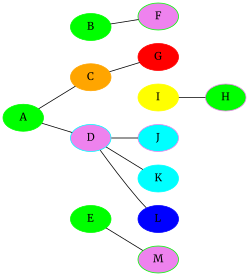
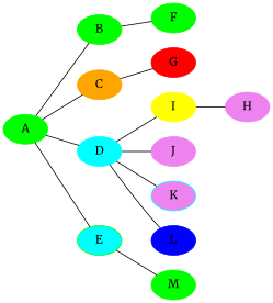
  graph {
    fontname=Merriweather
    rankdir=LR
    node [color=green fontname=Merriweather style=filled]
    edge [fontname=Merriweather]
    A
    B
    C [color=orange]
-   D [color=cyan fillcolor=violet]
-   E
-   F [fillcolor=violet]
+   D [color=cyan]
+   E [fillcolor=cyan]
+   F
    G [color=red]
    I [color=yellow]
-   J [color=violet fillcolor=cyan]
-   K [color=cyan]
+   J [color=violet]
+   K [color=cyan fillcolor=violet]
    L [color=blue]
-   M [fillcolor=violet]
-   H [color=violet fillcolor=green]
+   M
+   H [color=violet]
+   A -- B
    A -- C
    A -- D
+   A -- E
    B -- F
    C -- G
+   D -- I
    D -- J
    D -- K
    D -- L
    E -- M
    I -- H
  }
